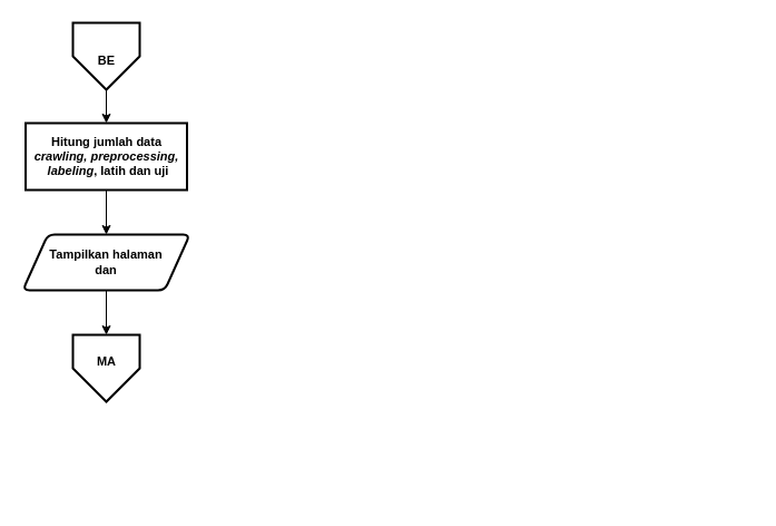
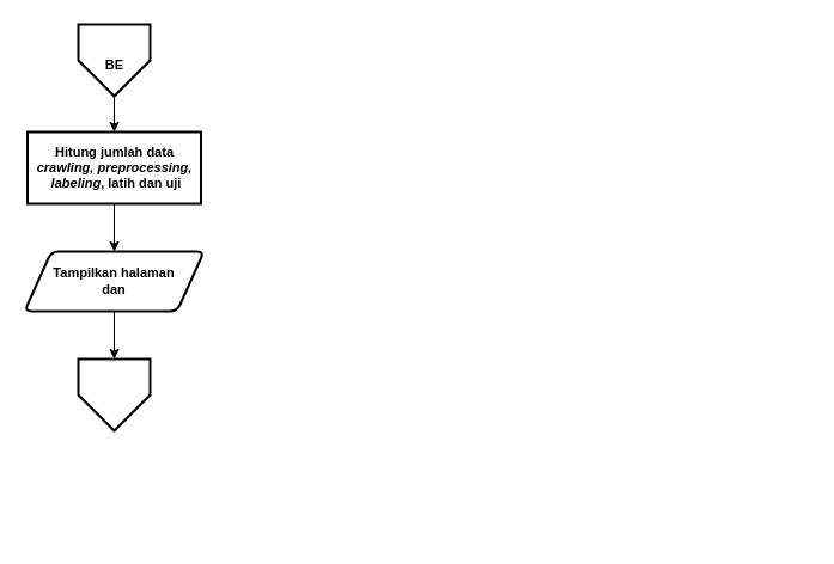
  <mxCell id="0" />
  <mxCell id="1" parent="0" />
  <mxCell id="2" style="edgeStyle=orthogonalEdgeStyle;rounded=0;orthogonalLoop=1;jettySize=auto;html=1;entryX=0.5;entryY=0;entryDx=0;entryDy=0;entryPerimeter=0;fontSize=12;" parent="1" edge="1"><mxGeometry relative="1" as="geometry"><mxPoint x="475" y="410" as="sourcePoint" /><Array as="points"><mxPoint x="475" y="450" /><mxPoint x="575" y="450" /><mxPoint x="575" y="110" /><mxPoint x="675" y="110" /></Array></mxGeometry></mxCell>
  <mxCell id="3" style="edgeStyle=orthogonalEdgeStyle;rounded=0;orthogonalLoop=1;jettySize=auto;html=1;entryX=0.5;entryY=0;entryDx=0;entryDy=0;entryPerimeter=0;fontSize=12;" parent="1" edge="1"><mxGeometry relative="1" as="geometry"><mxPoint x="455" y="380" as="sourcePoint" /><Array as="points"><mxPoint x="455" y="420" /><mxPoint x="555" y="420" /><mxPoint x="555" y="80" /><mxPoint x="655" y="80" /></Array></mxGeometry></mxCell>
  <mxCell id="4" style="edgeStyle=orthogonalEdgeStyle;rounded=0;orthogonalLoop=1;jettySize=auto;html=1;entryX=0.5;entryY=0;entryDx=0;entryDy=0;fontSize=11;" parent="1" source="5" target="10" edge="1"><mxGeometry relative="1" as="geometry" /></mxCell>
  <mxCell id="5" value="" style="verticalLabelPosition=bottom;verticalAlign=top;html=1;shape=offPageConnector;rounded=0;size=0.5;fontStyle=0;strokeWidth=2;" parent="1" vertex="1"><mxGeometry x="65" y="20" width="60" height="60" as="geometry" /></mxCell>
  <mxCell id="6" value="BE" style="text;html=1;align=center;verticalAlign=middle;resizable=0;points=[];autosize=1;fontSize=11;fontStyle=1" parent="1" vertex="1"><mxGeometry x="80" y="44" width="30" height="20" as="geometry" /></mxCell>
  <mxCell id="7" style="edgeStyle=orthogonalEdgeStyle;rounded=0;orthogonalLoop=1;jettySize=auto;html=1;entryX=0.5;entryY=0;entryDx=0;entryDy=0;fontSize=11;" parent="1" source="8" target="11" edge="1"><mxGeometry relative="1" as="geometry" /></mxCell>
  <mxCell id="8" value="&lt;b&gt;Tampilkan halaman &lt;br&gt;dan&lt;/b&gt;" style="shape=parallelogram;html=1;strokeWidth=2;perimeter=parallelogramPerimeter;whiteSpace=wrap;rounded=1;arcSize=12;size=0.15;fontSize=11;" parent="1" vertex="1"><mxGeometry x="20" y="210" width="150" height="50" as="geometry" /></mxCell>
  <mxCell id="9" style="edgeStyle=orthogonalEdgeStyle;rounded=0;orthogonalLoop=1;jettySize=auto;html=1;entryX=0.5;entryY=0;entryDx=0;entryDy=0;fontSize=11;" parent="1" source="10" target="8" edge="1"><mxGeometry relative="1" as="geometry" /></mxCell>
  <mxCell id="10" value="Hitung jumlah data &lt;i&gt;crawling, preprocessing,&lt;br&gt;&amp;nbsp;labeling&lt;/i&gt;, latih dan uji" style="rounded=1;whiteSpace=wrap;html=1;absoluteArcSize=1;arcSize=0;strokeWidth=2;fontSize=11;fontStyle=1" parent="1" vertex="1"><mxGeometry x="22.5" y="110" width="145" height="60" as="geometry" /></mxCell>
  <mxCell id="11" value="" style="verticalLabelPosition=bottom;verticalAlign=top;html=1;shape=offPageConnector;rounded=0;size=0.5;fontStyle=0;strokeWidth=2;" parent="1" vertex="1"><mxGeometry x="65" y="300" width="60" height="60" as="geometry" /></mxCell>
- <mxCell id="12" value="MA" style="text;html=1;align=center;verticalAlign=middle;resizable=0;points=[];autosize=1;fontSize=11;fontStyle=1" parent="1" vertex="1"><mxGeometry x="80" y="314" width="30" height="20" as="geometry" /></mxCell>
